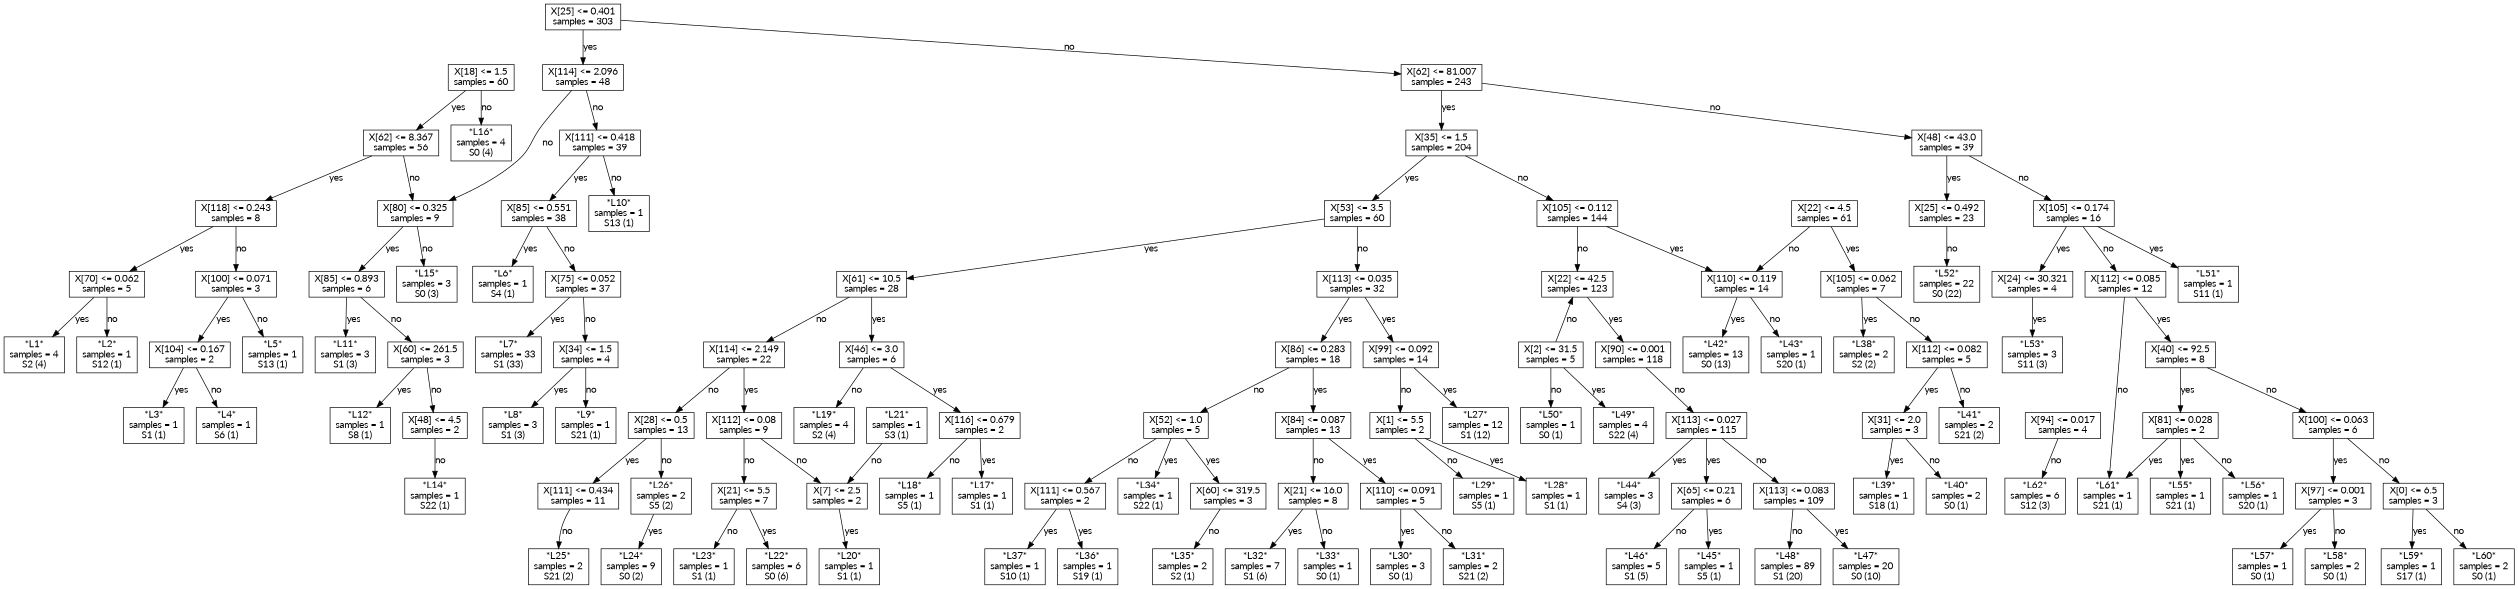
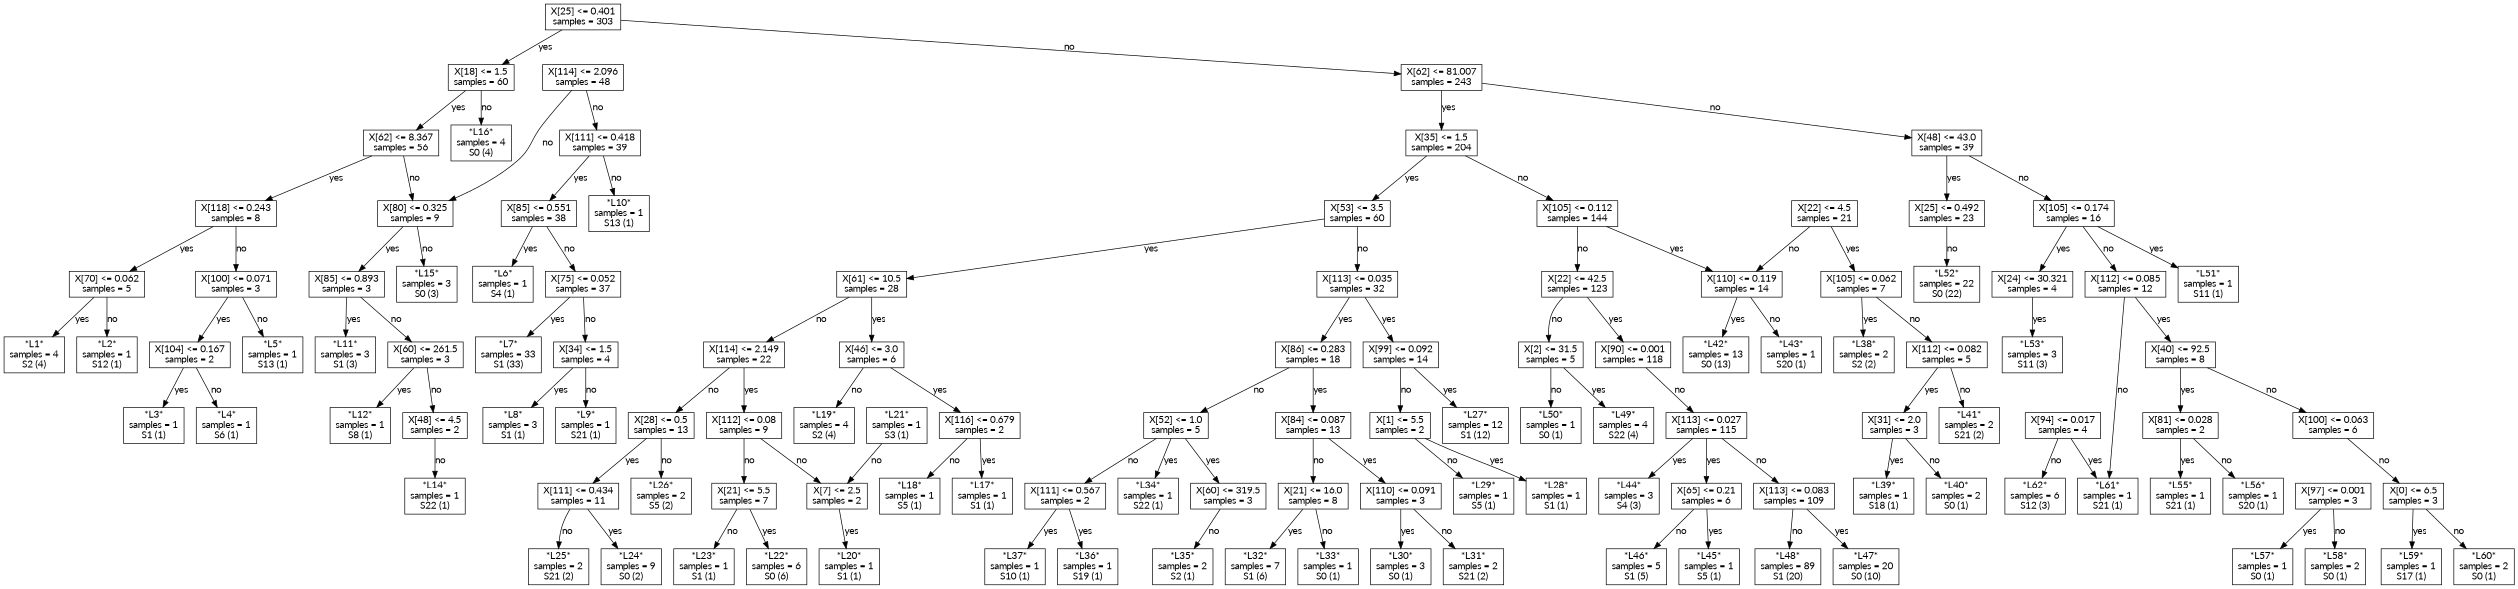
  digraph {
    fontname=Lato
    node [fontname=Lato shape=box]
    edge [fontname=Lato]
    n1 [label="X[25] <= 0.401\nsamples = 303\n"]
    n2 [label="X[18] <= 1.5\nsamples = 60\n"]
    n3 [label="X[62] <= 81.007\nsamples = 243\n"]
    n4 [label="X[62] <= 8.367\nsamples = 56\n"]
    n5 [label="*L16*\nsamples = 4\nS0 (4)\n"]
    n6 [label="X[35] <= 1.5\nsamples = 204\n"]
    n7 [label="X[48] <= 43.0\nsamples = 39\n"]
    n8 [label="X[118] <= 0.243\nsamples = 8\n"]
    n9 [label="X[80] <= 0.325\nsamples = 9\n"]
    n10 [label="X[70] <= 0.062\nsamples = 5\n"]
    n11 [label="X[100] <= 0.071\nsamples = 3\n"]
    n12 [label="X[114] <= 2.096\nsamples = 48\n"]
    n13 [label="X[111] <= 0.418\nsamples = 39\n"]
    n14 [label="*L1*\nsamples = 4\nS2 (4)\n"]
    n15 [label="*L2*\nsamples = 1\nS12 (1)\n"]
    n16 [label="X[104] <= 0.167\nsamples = 2\n"]
    n17 [label="*L5*\nsamples = 1\nS13 (1)\n"]
    n18 [label="*L3*\nsamples = 1\nS1 (1)\n"]
    n19 [label="*L4*\nsamples = 1\nS6 (1)\n"]
    n20 [label="X[85] <= 0.551\nsamples = 38\n"]
    n21 [label="*L10*\nsamples = 1\nS13 (1)\n"]
-   n22 [label="X[85] <= 0.893\nsamples = 6\n"]
+   n22 [label="X[85] <= 0.893\nsamples = 3\n"]
    n23 [label="*L15*\nsamples = 3\nS0 (3)\n"]
    n24 [label="*L6*\nsamples = 1\nS4 (1)\n"]
    n25 [label="X[75] <= 0.052\nsamples = 37\n"]
    n26 [label="*L7*\nsamples = 33\nS1 (33)\n"]
    n27 [label="X[34] <= 1.5\nsamples = 4\n"]
-   n28 [label="*L8*\nsamples = 3\nS1 (3)\n"]
+   n28 [label="*L8*\nsamples = 3\nS1 (1)\n"]
    n29 [label="*L9*\nsamples = 1\nS21 (1)\n"]
    n30 [label="*L11*\nsamples = 3\nS1 (3)\n"]
    n31 [label="X[60] <= 261.5\nsamples = 3\n"]
    n32 [label="*L12*\nsamples = 1\nS8 (1)\n"]
    n33 [label="X[48] <= 4.5\nsamples = 2\n"]
    n34 [label="*L14*\nsamples = 1\nS22 (1)\n"]
    n35 [label="X[53] <= 3.5\nsamples = 60\n"]
    n36 [label="X[105] <= 0.112\nsamples = 144\n"]
    n37 [label="X[25] <= 0.492\nsamples = 23\n"]
    n38 [label="X[105] <= 0.174\nsamples = 16\n"]
    n39 [label="X[61] <= 10.5\nsamples = 28\n"]
    n40 [label="X[113] <= 0.035\nsamples = 32\n"]
    n41 [label="X[22] <= 42.5\nsamples = 123\n"]
    n42 [label="X[110] <= 0.119\nsamples = 14\n"]
    n43 [label="X[46] <= 3.0\nsamples = 6\n"]
    n44 [label="X[114] <= 2.149\nsamples = 22\n"]
    n45 [label="X[99] <= 0.092\nsamples = 14\n"]
    n46 [label="X[86] <= 0.283\nsamples = 18\n"]
    n47 [label="X[116] <= 0.679\nsamples = 2\n"]
    n48 [label="*L19*\nsamples = 4\nS2 (4)\n"]
    n49 [label="X[112] <= 0.08\nsamples = 9\n"]
    n50 [label="X[28] <= 0.5\nsamples = 13\n"]
    n51 [label="*L17*\nsamples = 1\nS1 (1)\n"]
    n52 [label="*L18*\nsamples = 1\nS5 (1)\n"]
    n53 [label="X[7] <= 2.5\nsamples = 2\n"]
    n54 [label="X[21] <= 5.5\nsamples = 7\n"]
    n55 [label="X[111] <= 0.434\nsamples = 11\n"]
    n56 [label="*L26*\nsamples = 2\nS5 (2)\n"]
    n57 [label="*L20*\nsamples = 1\nS1 (1)\n"]
    n58 [label="*L22*\nsamples = 6\nS0 (6)\n"]
    n59 [label="*L23*\nsamples = 1\nS1 (1)\n"]
    n60 [label="*L21*\nsamples = 1\nS3 (1)\n"]
    n61 [label="*L24*\nsamples = 9\nS0 (2)\n"]
    n62 [label="*L25*\nsamples = 2\nS21 (2)\n"]
    n63 [label="*L27*\nsamples = 12\nS1 (12)\n"]
    n64 [label="X[1] <= 5.5\nsamples = 2\n"]
    n65 [label="X[84] <= 0.087\nsamples = 13\n"]
    n66 [label="X[52] <= 1.0\nsamples = 5\n"]
    n67 [label="*L28*\nsamples = 1\nS1 (1)\n"]
    n68 [label="*L29*\nsamples = 1\nS5 (1)\n"]
-   n69 [label="X[110] <= 0.091\nsamples = 5\n"]
+   n69 [label="X[110] <= 0.091\nsamples = 3\n"]
    n70 [label="X[21] <= 16.0\nsamples = 8\n"]
    n71 [label="X[60] <= 319.5\nsamples = 3\n"]
    n72 [label="X[111] <= 0.567\nsamples = 2\n"]
    n73 [label="*L34*\nsamples = 1\nS22 (1)\n"]
    n74 [label="*L30*\nsamples = 3\nS0 (1)\n"]
    n75 [label="*L31*\nsamples = 2\nS21 (2)\n"]
    n76 [label="*L32*\nsamples = 7\nS1 (6)\n"]
    n77 [label="*L33*\nsamples = 1\nS0 (1)\n"]
    n78 [label="*L35*\nsamples = 2\nS2 (1)\n"]
    n79 [label="*L36*\nsamples = 1\nS19 (1)\n"]
    n80 [label="*L37*\nsamples = 1\nS10 (1)\n"]
-   n81 [label="X[22] <= 4.5\nsamples = 61\n"]
+   n81 [label="X[22] <= 4.5\nsamples = 21\n"]
    n82 [label="X[105] <= 0.062\nsamples = 7\n"]
    n83 [label="X[90] <= 0.001\nsamples = 118\n"]
    n84 [label="X[2] <= 31.5\nsamples = 5\n"]
    n85 [label="*L38*\nsamples = 2\nS2 (2)\n"]
    n86 [label="X[112] <= 0.082\nsamples = 5\n"]
    n87 [label="*L42*\nsamples = 13\nS0 (13)\n"]
    n88 [label="*L43*\nsamples = 1\nS20 (1)\n"]
    n89 [label="X[31] <= 2.0\nsamples = 3\n"]
    n90 [label="*L41*\nsamples = 2\nS21 (2)\n"]
    n91 [label="*L39*\nsamples = 1\nS18 (1)\n"]
    n92 [label="*L40*\nsamples = 2\nS0 (1)\n"]
    n93 [label="X[113] <= 0.027\nsamples = 115\n"]
    n94 [label="*L49*\nsamples = 4\nS22 (4)\n"]
    n95 [label="*L50*\nsamples = 1\nS0 (1)\n"]
    n96 [label="*L44*\nsamples = 3\nS4 (3)\n"]
    n97 [label="X[65] <= 0.21\nsamples = 6\n"]
    n98 [label="X[113] <= 0.083\nsamples = 109\n"]
    n99 [label="*L45*\nsamples = 1\nS5 (1)\n"]
    n100 [label="*L46*\nsamples = 5\nS1 (5)\n"]
    n101 [label="*L47*\nsamples = 20\nS0 (10)\n"]
    n102 [label="*L48*\nsamples = 89\nS1 (20)\n"]
    n103 [label="*L52*\nsamples = 22\nS0 (22)\n"]
    n104 [label="*L51*\nsamples = 1\nS11 (1)\n"]
    n105 [label="X[24] <= 30.321\nsamples = 4\n"]
    n106 [label="X[112] <= 0.085\nsamples = 12\n"]
    n107 [label="*L53*\nsamples = 3\nS11 (3)\n"]
    n108 [label="X[40] <= 92.5\nsamples = 8\n"]
    n109 [label="*L61*\nsamples = 1\nS21 (1)\n"]
    n110 [label="X[81] <= 0.028\nsamples = 2\n"]
    n111 [label="X[100] <= 0.063\nsamples = 6\n"]
    n112 [label="X[94] <= 0.017\nsamples = 4\n"]
    n113 [label="*L62*\nsamples = 6\nS12 (3)\n"]
    n114 [label="*L55*\nsamples = 1\nS21 (1)\n"]
    n115 [label="*L56*\nsamples = 1\nS20 (1)\n"]
    n116 [label="X[97] <= 0.001\nsamples = 3\n"]
    n117 [label="X[0] <= 6.5\nsamples = 3\n"]
    n118 [label="*L57*\nsamples = 1\nS0 (1)\n"]
    n119 [label="*L58*\nsamples = 2\nS0 (1)\n"]
    n120 [label="*L59*\nsamples = 1\nS17 (1)\n"]
    n121 [label="*L60*\nsamples = 2\nS0 (1)\n"]
-   n1 -> n12 [label=yes]
+   n1 -> n2 [label=yes]
    n1 -> n3 [label=no]
    n2 -> n4 [label=yes]
    n2 -> n5 [label=no]
    n3 -> n6 [label=yes]
    n3 -> n7 [label=no]
    n4 -> n8 [label=yes]
    n4 -> n9 [label=no]
    n6 -> n35 [label=yes]
    n6 -> n36 [label=no]
    n7 -> n37 [label=yes]
    n7 -> n38 [label=no]
    n8 -> n10 [label=yes]
    n8 -> n11 [label=no]
    n9 -> n22 [label=yes]
    n9 -> n23 [label=no]
    n10 -> n14 [label=yes]
    n10 -> n15 [label=no]
    n11 -> n16 [label=yes]
    n11 -> n17 [label=no]
    n12 -> n9 [label=no]
    n12 -> n13 [label=no]
    n13 -> n20 [label=yes]
    n13 -> n21 [label=no]
    n16 -> n18 [label=yes]
    n16 -> n19 [label=no]
    n20 -> n24 [label=yes]
    n20 -> n25 [label=no]
    n22 -> n30 [label=yes]
    n22 -> n31 [label=no]
    n25 -> n26 [label=yes]
    n25 -> n27 [label=no]
    n27 -> n28 [label=yes]
    n27 -> n29 [label=no]
    n31 -> n32 [label=yes]
    n31 -> n33 [label=no]
    n33 -> n34 [label=no]
    n35 -> n39 [label=yes]
    n35 -> n40 [label=no]
    n36 -> n41 [label=no]
    n36 -> n42 [label=yes]
    n37 -> n103 [label=no]
    n38 -> n104 [label=yes]
    n38 -> n105 [label=yes]
    n38 -> n106 [label=no]
    n39 -> n43 [label=yes]
    n39 -> n44 [label=no]
    n40 -> n45 [label=yes]
    n40 -> n46 [label=yes]
    n41 -> n83 [label=yes]
-   n84 -> n41 [label=no]
+   n41 -> n84 [label=no]
    n42 -> n87 [label=yes]
    n42 -> n88 [label=no]
    n43 -> n47 [label=yes]
    n43 -> n48 [label=no]
    n44 -> n49 [label=yes]
    n44 -> n50 [label=no]
    n45 -> n63 [label=yes]
    n45 -> n64 [label=no]
    n46 -> n65 [label=yes]
    n46 -> n66 [label=no]
    n47 -> n51 [label=yes]
    n47 -> n52 [label=no]
    n49 -> n53 [label=no]
    n49 -> n54 [label=no]
    n50 -> n55 [label=yes]
    n50 -> n56 [label=no]
    n53 -> n57 [label=yes]
    n54 -> n58 [label=yes]
    n54 -> n59 [label=no]
-   n56 -> n61 [label=yes]
+   n55 -> n61 [label=yes]
    n55 -> n62 [label=no]
    n60 -> n53 [label=no]
    n64 -> n67 [label=yes]
    n64 -> n68 [label=no]
    n65 -> n69 [label=yes]
    n65 -> n70 [label=no]
    n66 -> n71 [label=yes]
    n66 -> n72 [label=no]
    n66 -> n73 [label=yes]
    n69 -> n74 [label=yes]
    n69 -> n75 [label=no]
    n70 -> n76 [label=yes]
    n70 -> n77 [label=no]
    n71 -> n78 [label=no]
    n72 -> n79 [label=yes]
    n72 -> n80 [label=yes]
    n81 -> n42 [label=no]
    n81 -> n82 [label=yes]
    n82 -> n85 [label=yes]
    n82 -> n86 [label=no]
    n83 -> n93 [label=no]
    n84 -> n94 [label=yes]
    n84 -> n95 [label=no]
    n86 -> n89 [label=yes]
    n86 -> n90 [label=no]
    n89 -> n91 [label=yes]
    n89 -> n92 [label=no]
    n93 -> n96 [label=yes]
    n93 -> n97 [label=yes]
    n93 -> n98 [label=no]
    n97 -> n99 [label=yes]
    n97 -> n100 [label=no]
    n98 -> n101 [label=yes]
    n98 -> n102 [label=no]
    n105 -> n107 [label=yes]
    n106 -> n108 [label=yes]
    n106 -> n109 [label=no]
    n108 -> n110 [label=yes]
    n108 -> n111 [label=no]
    n110 -> n114 [label=yes]
    n110 -> n115 [label=no]
-   n111 -> n116 [label=yes]
    n111 -> n117 [label=no]
-   n110 -> n109 [label=yes]
+   n112 -> n109 [label=yes]
    n112 -> n113 [label=no]
    n116 -> n118 [label=yes]
    n116 -> n119 [label=no]
    n117 -> n120 [label=yes]
    n117 -> n121 [label=no]
  }
